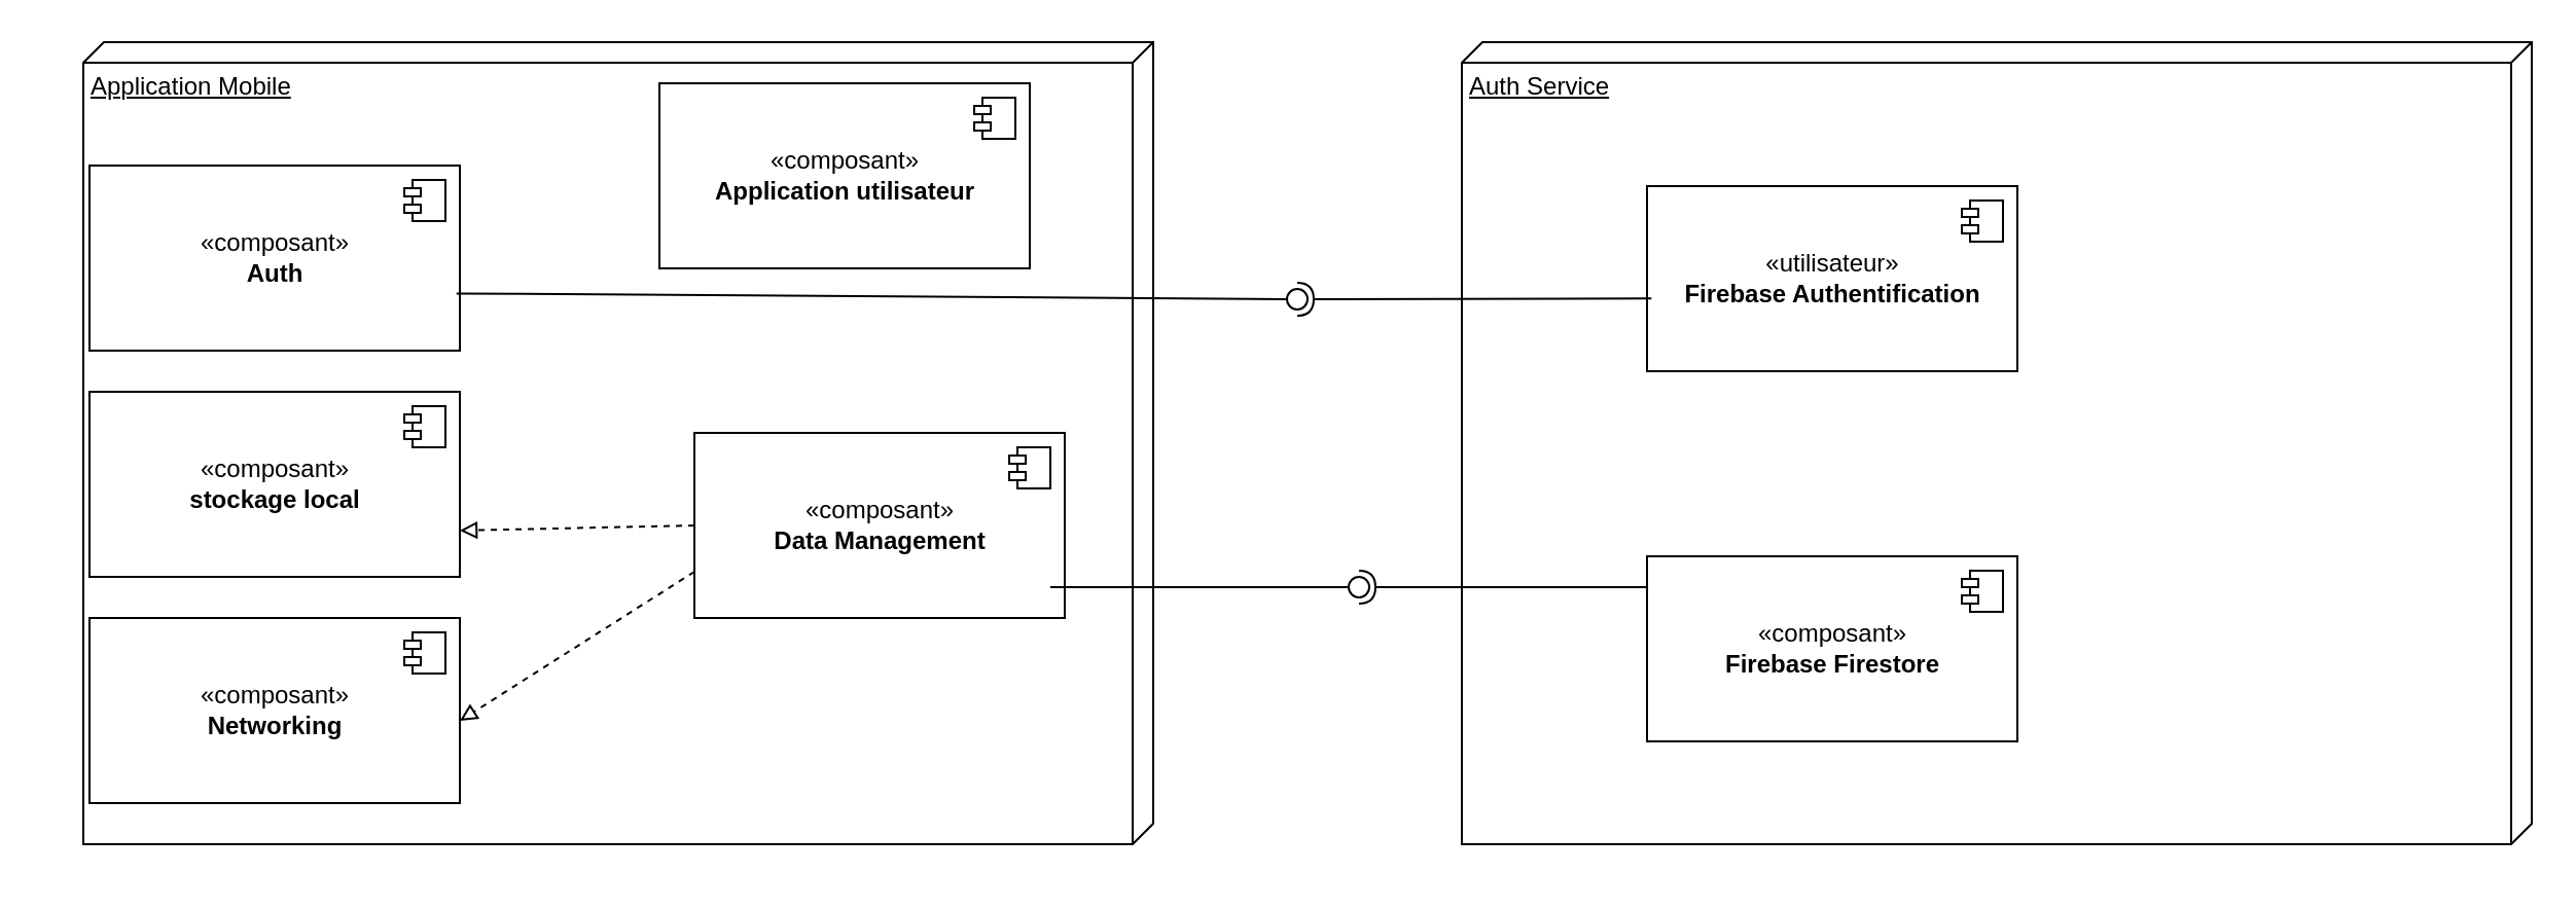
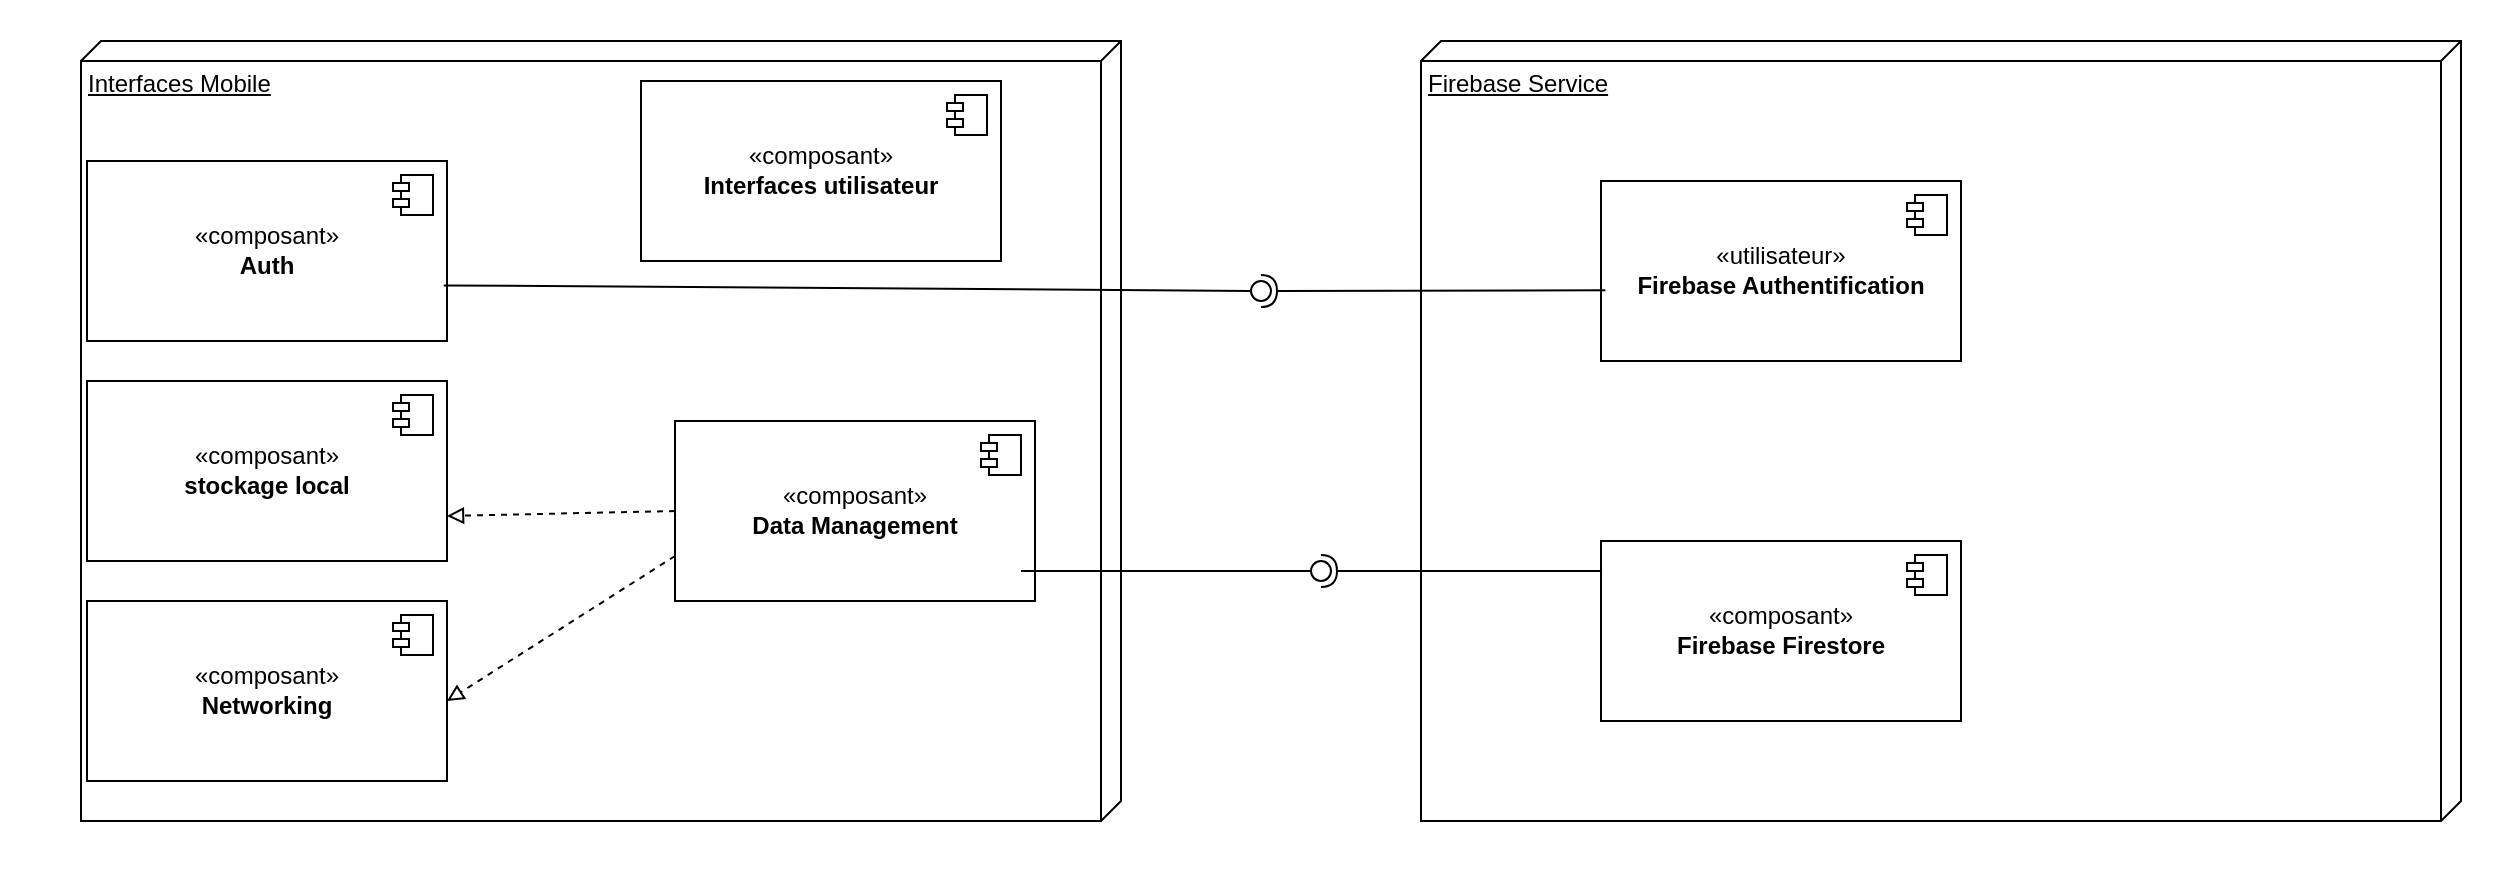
  <mxCell id="0" style=";html=1;" />
  <mxCell id="1" style=";html=1;" parent="0" />
  <mxCell id="2" value="" style="group" vertex="1" connectable="0" parent="1"><mxGeometry x="20" y="30" width="540" height="390" as="geometry" /></mxCell>
- <mxCell id="3" value="Application Mobile" style="verticalAlign=top;align=left;spacingTop=8;spacingLeft=2;spacingRight=12;shape=cube;size=10;direction=south;fontStyle=4;html=1;container=1;" vertex="1" parent="2"><mxGeometry x="20" y="-10" width="520" height="390" as="geometry" /></mxCell>
+ <mxCell id="3" value="Interfaces Mobile" style="verticalAlign=top;align=left;spacingTop=8;spacingLeft=2;spacingRight=12;shape=cube;size=10;direction=south;fontStyle=4;html=1;container=1;" vertex="1" parent="2"><mxGeometry x="20" y="-10" width="520" height="390" as="geometry" /></mxCell>
  <mxCell id="4" value="«composant»&lt;br&gt;&lt;b&gt;Networking&lt;/b&gt;&lt;span style=&quot;color: rgba(0 , 0 , 0 , 0) ; font-family: monospace ; font-size: 0px&quot;&gt;%3CmxGraphModel%3E%3Croot%3E%3CmxCell%20id%3D%220%22%2F%3E%3CmxCell%20id%3D%221%22%20parent%3D%220%22%2F%3E%3CmxCell%20id%3D%222%22%20value%3D%22%C2%ABinterface%C2%BB%26lt%3Bbr%26gt%3B%26lt%3Bb%26gt%3BScreens%26lt%3B%2Fb%26gt%3B%22%20style%3D%22html%3D1%3BdropTarget%3D0%3B%22%20vertex%3D%221%22%20parent%3D%221%22%3E%3CmxGeometry%20x%3D%22690%22%20y%3D%22720%22%20width%3D%22180%22%20height%3D%2290%22%20as%3D%22geometry%22%2F%3E%3C%2FmxCell%3E%3CmxCell%20id%3D%223%22%20value%3D%22%22%20style%3D%22shape%3Dmodule%3BjettyWidth%3D8%3BjettyHeight%3D4%3B%22%20vertex%3D%221%22%20parent%3D%222%22%3E%3CmxGeometry%20x%3D%221%22%20width%3D%2220%22%20height%3D%2220%22%20relative%3D%221%22%20as%3D%22geometry%22%3E%3CmxPoint%20x%3D%22-27%22%20y%3D%227%22%20as%3D%22offset%22%2F%3E%3C%2FmxGeometry%3E%3C%2FmxCell%3E%3C%2Froot%3E%3C%2FmxGraphModel%3E&lt;/span&gt;" style="html=1;dropTarget=0;" vertex="1" parent="3"><mxGeometry x="3" y="280" width="180" height="90" as="geometry" /></mxCell>
  <mxCell id="5" value="" style="shape=module;jettyWidth=8;jettyHeight=4;" vertex="1" parent="4"><mxGeometry x="1" width="20" height="20" relative="1" as="geometry"><mxPoint x="-27" y="7" as="offset" /></mxGeometry></mxCell>
  <mxCell id="6" value="«composant»&lt;br&gt;&lt;b&gt;Data Management&lt;/b&gt;&lt;span style=&quot;color: rgba(0 , 0 , 0 , 0) ; font-family: monospace ; font-size: 0px&quot;&gt;%3CmxGraphModel%3E%3Croot%3E%3CmxCell%20id%3D%220%22%2F%3E%3CmxCell%20id%3D%221%22%20parent%3D%220%22%2F%3E%3CmxCell%20id%3D%222%22%20value%3D%22%C2%ABinterface%C2%BB%26lt%3Bbr%26gt%3B%26lt%3Bb%26gt%3BScreens%26lt%3B%2Fb%26gt%3B%22%20style%3D%22html%3D1%3BdropTarget%3D0%3B%22%20vertex%3D%221%22%20parent%3D%221%22%3E%3CmxGeometry%20x%3D%22690%22%20y%3D%22720%22%20width%3D%22180%22%20height%3D%2290%22%20as%3D%22geometry%22%2F%3E%3C%2FmxCell%3E%3CmxCell%20id%3D%223%22%20value%3D%22%22%20style%3D%22shape%3Dmodule%3BjettyWidth%3D8%3BjettyHeight%3D4%3B%22%20vertex%3D%221%22%20parent%3D%222%22%3E%3CmxGeometry%20x%3D%221%22%20width%3D%2220%22%20height%3D%2220%22%20relative%3D%221%22%20as%3D%22geometry%22%3E%3CmxPoint%20x%3D%22-27%22%20y%3D%227%22%20as%3D%22offset%22%2F%3E%3C%2FmxGeometry%3E%3C%2FmxCell%3E%3C%2Froot%3E%3C%2FmxGraphModel%3E&lt;/span&gt;" style="html=1;dropTarget=0;" vertex="1" parent="3"><mxGeometry x="297" y="190" width="180" height="90" as="geometry" /></mxCell>
  <mxCell id="7" value="" style="shape=module;jettyWidth=8;jettyHeight=4;" vertex="1" parent="6"><mxGeometry x="1" width="20" height="20" relative="1" as="geometry"><mxPoint x="-27" y="7" as="offset" /></mxGeometry></mxCell>
  <mxCell id="8" value="«composant»&lt;br&gt;&lt;b&gt;Auth&lt;/b&gt;" style="html=1;dropTarget=0;" vertex="1" parent="3"><mxGeometry x="3" y="60" width="180" height="90" as="geometry" /></mxCell>
  <mxCell id="9" value="" style="shape=module;jettyWidth=8;jettyHeight=4;" vertex="1" parent="8"><mxGeometry x="1" width="20" height="20" relative="1" as="geometry"><mxPoint x="-27" y="7" as="offset" /></mxGeometry></mxCell>
- <mxCell id="10" value="«composant»&lt;br&gt;&lt;b&gt;Application utilisateur&lt;/b&gt;" style="html=1;dropTarget=0;" vertex="1" parent="3"><mxGeometry x="280" y="20" width="180" height="90" as="geometry" /></mxCell>
+ <mxCell id="10" value="«composant»&lt;br&gt;&lt;b&gt;Interfaces utilisateur&lt;/b&gt;" style="html=1;dropTarget=0;" vertex="1" parent="3"><mxGeometry x="280" y="20" width="180" height="90" as="geometry" /></mxCell>
  <mxCell id="11" value="" style="shape=module;jettyWidth=8;jettyHeight=4;" vertex="1" parent="10"><mxGeometry x="1" width="20" height="20" relative="1" as="geometry"><mxPoint x="-27" y="7" as="offset" /></mxGeometry></mxCell>
  <mxCell id="12" value="«composant»&lt;br&gt;&lt;b&gt;stockage local&lt;/b&gt;&lt;span style=&quot;color: rgba(0 , 0 , 0 , 0) ; font-family: monospace ; font-size: 0px&quot;&gt;%3CmxGraphModel%3E%3Croot%3E%3CmxCell%20id%3D%220%22%2F%3E%3CmxCell%20id%3D%221%22%20parent%3D%220%22%2F%3E%3CmxCell%20id%3D%222%22%20value%3D%22%C2%ABinterface%C2%BB%26lt%3Bbr%26gt%3B%26lt%3Bb%26gt%3BScreens%26lt%3B%2Fb%26gt%3B%22%20style%3D%22html%3D1%3BdropTarget%3D0%3B%22%20vertex%3D%221%22%20parent%3D%221%22%3E%3CmxGeometry%20x%3D%22690%22%20y%3D%22720%22%20width%3D%22180%22%20height%3D%2290%22%20as%3D%22geometry%22%2F%3E%3C%2FmxCell%3E%3CmxCell%20id%3D%223%22%20value%3D%22%22%20style%3D%22shape%3Dmodule%3BjettyWidth%3D8%3BjettyHeight%3D4%3B%22%20vertex%3D%221%22%20parent%3D%222%22%3E%3CmxGeometry%20x%3D%221%22%20width%3D%2220%22%20height%3D%2220%22%20relative%3D%221%22%20as%3D%22geometry%22%3E%3CmxPoint%20x%3D%22-27%22%20y%3D%227%22%20as%3D%22offset%22%2F%3E%3C%2FmxGeometry%3E%3C%2FmxCell%3E%3C%2Froot%3E%3C%2FmxGraphModel%3&lt;/span&gt;" style="html=1;dropTarget=0;" vertex="1" parent="3"><mxGeometry x="3" y="170" width="180" height="90" as="geometry" /></mxCell>
  <mxCell id="13" value="" style="shape=module;jettyWidth=8;jettyHeight=4;" vertex="1" parent="12"><mxGeometry x="1" width="20" height="20" relative="1" as="geometry"><mxPoint x="-27" y="7" as="offset" /></mxGeometry></mxCell>
  <mxCell id="14" value="" style="endArrow=block;dashed=1;html=1;endFill=0;entryX=1;entryY=0.5;entryDx=0;entryDy=0;exitX=0;exitY=0.75;exitDx=0;exitDy=0;" edge="1" parent="3" source="6"><mxGeometry width="50" height="50" relative="1" as="geometry"><mxPoint x="294.26" y="330.8" as="sourcePoint" /><mxPoint x="183" y="330" as="targetPoint" /></mxGeometry></mxCell>
  <mxCell id="15" value="" style="endArrow=block;dashed=1;html=1;endFill=0;entryX=1;entryY=0.75;entryDx=0;entryDy=0;exitX=0;exitY=0.5;exitDx=0;exitDy=0;" edge="1" parent="3" source="6" target="12"><mxGeometry width="50" height="50" relative="1" as="geometry"><mxPoint x="297" y="207.5" as="sourcePoint" /><mxPoint x="183" y="280.0" as="targetPoint" /></mxGeometry></mxCell>
  <mxCell id="16" value="«composant»&lt;br&gt;&lt;b&gt;FireStore&lt;/b&gt;&lt;span style=&quot;color: rgba(0 , 0 , 0 , 0) ; font-family: monospace ; font-size: 0px&quot;&gt;%3CmxGraphModel%3E%3Croot%3E%3CmxCell%20id%3D%220%22%2F%3E%3CmxCell%20id%3D%221%22%20parent%3D%220%22%2F%3E%3CmxCell%20id%3D%222%22%20value%3D%22%C2%ABinterface%C2%BB%26lt%3Bbr%26gt%3B%26lt%3Bb%26gt%3BScreens%26lt%3B%2Fb%26gt%3B%22%20style%3D%22html%3D1%3BdropTarget%3D0%3B%22%20vertex%3D%221%22%20parent%3D%221%22%3E%3CmxGeometry%20x%3D%22690%22%20y%3D%22720%22%20width%3D%22180%22%20height%3D%2290%22%20as%3D%22geometry%22%2F%3E%3C%2FmxCell%3E%3CmxCell%20id%3D%223%22%20value%3D%22%22%20style%3D%22shape%3Dmodule%3BjettyWidth%3D8%3BjettyHeight%3D4%3B%22%20vertex%3D%221%22%20parent%3D%222%22%3E%3CmxGeometry%20x%3D%221%22%20width%3D%2220%22%20height%3D%2220%22%20relative%3D%221%22%20as%3D%22geometry%22%3E%3CmxPoint%20x%3D%22-27%22%20y%3D%227%22%20as%3D%22offset%22%2F%3E%3C%2FmxGeometry%3E%3C%2FmxCell%3E%3C%2Froot%3E%3C%2FmxGraphModel%3E&lt;/span&gt;" style="html=1;dropTarget=0;" vertex="1" parent="1"><mxGeometry x="760" y="190" width="180" height="90" as="geometry" /></mxCell>
  <mxCell id="17" value="" style="shape=module;jettyWidth=8;jettyHeight=4;" vertex="1" parent="16"><mxGeometry x="1" width="20" height="20" relative="1" as="geometry"><mxPoint x="-27" y="7" as="offset" /></mxGeometry></mxCell>
  <mxCell id="18" value="" style="group" vertex="1" connectable="0" parent="1"><mxGeometry x="690" y="30" width="540" height="390" as="geometry" /></mxCell>
- <mxCell id="19" value="Auth Service" style="verticalAlign=top;align=left;spacingTop=8;spacingLeft=2;spacingRight=12;shape=cube;size=10;direction=south;fontStyle=4;html=1;container=1;" vertex="1" parent="18"><mxGeometry x="20" y="-10" width="520" height="390" as="geometry" /></mxCell>
+ <mxCell id="19" value="Firebase Service" style="verticalAlign=top;align=left;spacingTop=8;spacingLeft=2;spacingRight=12;shape=cube;size=10;direction=south;fontStyle=4;html=1;container=1;" vertex="1" parent="18"><mxGeometry x="20" y="-10" width="520" height="390" as="geometry" /></mxCell>
  <mxCell id="20" value="«composant»&lt;br&gt;&lt;b&gt;Firebase Firestore&lt;/b&gt;&lt;span style=&quot;color: rgba(0 , 0 , 0 , 0) ; font-family: monospace ; font-size: 0px&quot;&gt;%3CmxGraphModel%3E%3Croot%3E%3CmxCell%20id%3D%220%22%2F%3E%3CmxCell%20id%3D%221%22%20parent%3D%220%22%2F%3E%3CmxCell%20id%3D%222%22%20value%3D%22%C2%ABinterface%C2%BB%26lt%3Bbr%26gt%3B%26lt%3Bb%26gt%3BScreens%26lt%3B%2Fb%26gt%3B%22%20style%3D%22html%3D1%3BdropTarget%3D0%3B%22%20vertex%3D%221%22%20parent%3D%221%22%3E%3CmxGeometry%20x%3D%22690%22%20y%3D%22720%22%20width%3D%22180%22%20height%3D%2290%22%20as%3D%22geometry%22%2F%3E%3C%2FmxCell%3E%3CmxCell%20id%3D%223%22%20value%3D%22%22%20style%3D%22shape%3Dmodule%3BjettyWidth%3D8%3BjettyHeight%3D4%3B%22%20vertex%3D%221%22%20parent%3D%222%22%3E%3CmxGeometry%20x%3D%221%22%20width%3D%2220%22%20height%3D%2220%22%20relative%3D%221%22%20as%3D%22geometry%22%3E%3CmxPoint%20x%3D%22-27%22%20y%3D%227%22%20as%3D%22offset%22%2F%3E%3C%2FmxGeometry%3E%3C%2FmxCell%3E%3C%2Froot%3E%3C%2FmxGraphModel%3E&lt;/span&gt;" style="html=1;dropTarget=0;" vertex="1" parent="19"><mxGeometry x="90" y="250" width="180" height="90" as="geometry" /></mxCell>
  <mxCell id="21" value="" style="shape=module;jettyWidth=8;jettyHeight=4;" vertex="1" parent="20"><mxGeometry x="1" width="20" height="20" relative="1" as="geometry"><mxPoint x="-27" y="7" as="offset" /></mxGeometry></mxCell>
  <mxCell id="22" value="«utilisateur»&lt;br&gt;&lt;b&gt;Firebase Authentification&lt;/b&gt;" style="html=1;dropTarget=0;" vertex="1" parent="19"><mxGeometry x="90" y="70" width="180" height="90" as="geometry" /></mxCell>
  <mxCell id="23" value="" style="shape=module;jettyWidth=8;jettyHeight=4;" vertex="1" parent="22"><mxGeometry x="1" width="20" height="20" relative="1" as="geometry"><mxPoint x="-27" y="7" as="offset" /></mxGeometry></mxCell>
  <mxCell id="24" value="" style="rounded=0;orthogonalLoop=1;jettySize=auto;html=1;endArrow=none;endFill=0;exitX=0.991;exitY=0.691;exitDx=0;exitDy=0;exitPerimeter=0;" edge="1" target="26" parent="1" source="8"><mxGeometry x="970" y="410" as="geometry"><mxPoint x="610" y="145" as="sourcePoint" /></mxGeometry></mxCell>
  <mxCell id="25" value="" style="rounded=0;orthogonalLoop=1;jettySize=auto;html=1;endArrow=halfCircle;endFill=0;entryX=0.5;entryY=0.5;entryDx=0;entryDy=0;endSize=6;strokeWidth=1;exitX=0.012;exitY=0.607;exitDx=0;exitDy=0;exitPerimeter=0;" edge="1" target="26" parent="1" source="22"><mxGeometry x="970" y="410" as="geometry"><mxPoint x="650" y="145" as="sourcePoint" /></mxGeometry></mxCell>
  <mxCell id="26" value="" style="ellipse;whiteSpace=wrap;html=1;fontFamily=Helvetica;fontSize=12;fontColor=#000000;align=center;strokeColor=#000000;fillColor=#ffffff;points=[];aspect=fixed;resizable=0;" vertex="1" parent="1"><mxGeometry x="625" y="140" width="10" height="10" as="geometry" /></mxCell>
  <mxCell id="27" value="" style="rounded=0;orthogonalLoop=1;jettySize=auto;html=1;endArrow=none;endFill=0;exitX=0.961;exitY=0.833;exitDx=0;exitDy=0;exitPerimeter=0;" edge="1" target="29" parent="1" source="6"><mxGeometry x="1000" y="550" as="geometry"><mxPoint x="640" y="285" as="sourcePoint" /></mxGeometry></mxCell>
  <mxCell id="28" value="" style="rounded=0;orthogonalLoop=1;jettySize=auto;html=1;endArrow=halfCircle;endFill=0;entryX=0.5;entryY=0.5;entryDx=0;entryDy=0;endSize=6;strokeWidth=1;exitX=0.003;exitY=0.167;exitDx=0;exitDy=0;exitPerimeter=0;" edge="1" target="29" parent="1" source="20"><mxGeometry x="1000" y="550" as="geometry"><mxPoint x="680" y="285" as="sourcePoint" /></mxGeometry></mxCell>
  <mxCell id="29" value="" style="ellipse;whiteSpace=wrap;html=1;fontFamily=Helvetica;fontSize=12;fontColor=#000000;align=center;strokeColor=#000000;fillColor=#ffffff;points=[];aspect=fixed;resizable=0;" vertex="1" parent="1"><mxGeometry x="655" y="280" width="10" height="10" as="geometry" /></mxCell>
